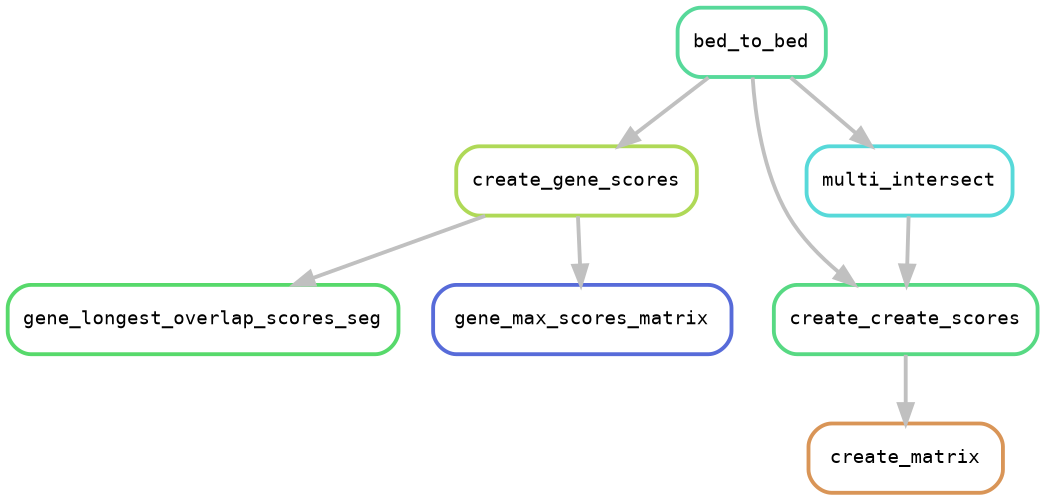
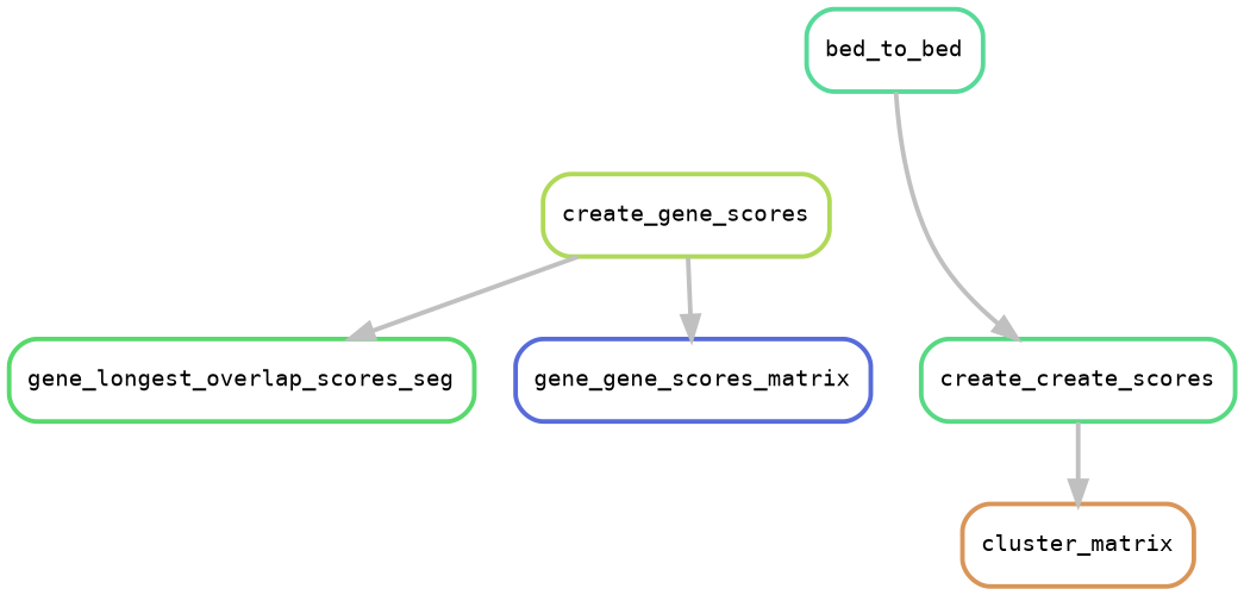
  digraph {
    bgcolor=white
    fontname="DejaVu Sans Mono"
    node [fontname="DejaVu Sans Mono" fontsize=10 penwidth=2 shape=box style=rounded]
    edge [color=grey fontname="DejaVu Sans Mono" penwidth=2]
    n1 [color="0.42 0.6 0.85" label=bed_to_bed]
    n2 [color="0.22 0.6 0.85" label=create_gene_scores]
    n3 [color="0.39 0.6 0.85" label=create_create_scores]
-   n4 [color="0.50 0.6 0.85" label=multi_intersect]
    n5 [color="0.36 0.6 0.85" label=gene_longest_overlap_scores_seg]
-   n6 [color="0.64 0.6 0.85" label=gene_max_scores_matrix]
-   n7 [color="0.08 0.6 0.85" label=create_matrix]
-   n1 -> n2
+   n6 [color="0.64 0.6 0.85" label=gene_gene_scores_matrix]
+   n7 [color="0.08 0.6 0.85" label=cluster_matrix]
    n1 -> n3
-   n1 -> n4
    n2 -> n5
    n2 -> n6
    n3 -> n7
-   n4 -> n3
  }
